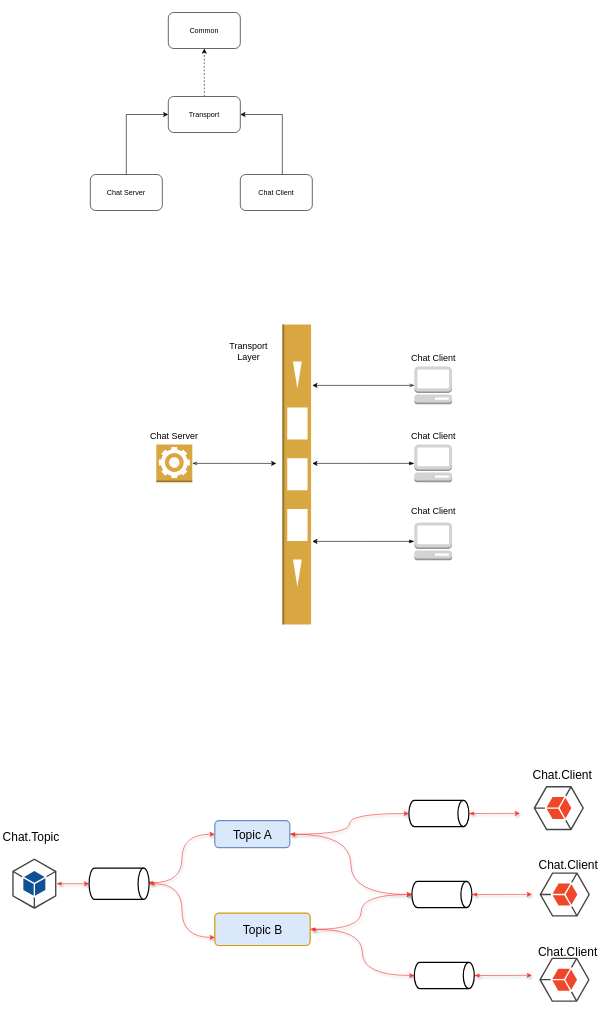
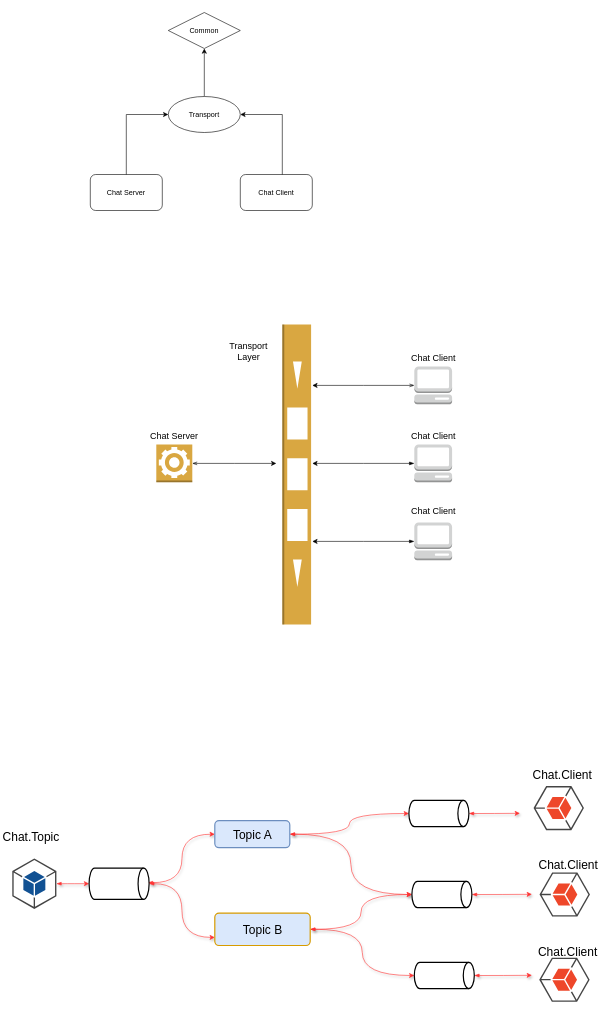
  <mxCell id="0" />
  <mxCell id="1" parent="0" />
- <mxCell id="2" value="Common" style="rounded=1;whiteSpace=wrap;html=1;" vertex="1" parent="1"><mxGeometry x="280" y="20" width="120" height="60" as="geometry" /></mxCell>
+ <mxCell id="2" value="Common" style="rhombus;whiteSpace=wrap;html=1;" vertex="1" parent="1"><mxGeometry x="280" y="20" width="120" height="60" as="geometry" /></mxCell>
  <mxCell id="3" value="Chat Server" style="rounded=1;whiteSpace=wrap;html=1;" vertex="1" parent="1"><mxGeometry x="150" y="290" width="120" height="60" as="geometry" /></mxCell>
- <mxCell id="4" style="edgeStyle=orthogonalEdgeStyle;rounded=0;orthogonalLoop=1;jettySize=auto;html=1;entryX=0.5;entryY=1;entryDx=0;entryDy=0;dashed=1;" edge="1" parent="1" source="5" target="2"><mxGeometry relative="1" as="geometry" /></mxCell>
- <mxCell id="5" value="Transport" style="rounded=1;whiteSpace=wrap;html=1;" vertex="1" parent="1"><mxGeometry x="280" y="160" width="120" height="60" as="geometry" /></mxCell>
+ <mxCell id="4" style="edgeStyle=orthogonalEdgeStyle;rounded=0;orthogonalLoop=1;jettySize=auto;html=1;entryX=0.5;entryY=1;entryDx=0;entryDy=0;" edge="1" parent="1" source="5" target="2"><mxGeometry relative="1" as="geometry" /></mxCell>
+ <mxCell id="5" value="Transport" style="ellipse;whiteSpace=wrap;html=1;" vertex="1" parent="1"><mxGeometry x="280" y="160" width="120" height="60" as="geometry" /></mxCell>
  <mxCell id="6" value="Chat Client" style="rounded=1;whiteSpace=wrap;html=1;" vertex="1" parent="1"><mxGeometry x="400" y="290" width="120" height="60" as="geometry" /></mxCell>
  <mxCell id="7" value="" style="endArrow=classic;html=1;rounded=0;entryX=0;entryY=0.5;entryDx=0;entryDy=0;" edge="1" parent="1" target="5"><mxGeometry width="50" height="50" relative="1" as="geometry"><mxPoint x="210" y="290" as="sourcePoint" /><mxPoint x="210" y="180" as="targetPoint" /><Array as="points"><mxPoint x="210" y="190" /></Array></mxGeometry></mxCell>
  <mxCell id="8" value="" style="endArrow=classic;html=1;rounded=0;entryX=1;entryY=0.5;entryDx=0;entryDy=0;" edge="1" parent="1" target="5"><mxGeometry width="50" height="50" relative="1" as="geometry"><mxPoint x="470" y="290" as="sourcePoint" /><mxPoint x="520" y="240" as="targetPoint" /><Array as="points"><mxPoint x="470" y="190" /></Array></mxGeometry></mxCell>
  <mxCell id="9" style="edgeStyle=orthogonalEdgeStyle;rounded=0;orthogonalLoop=1;jettySize=auto;html=1;fontSize=15;startArrow=blockThin;startFill=1;" edge="1" parent="1" source="10"><mxGeometry relative="1" as="geometry"><mxPoint x="520" y="901.5" as="targetPoint" /></mxGeometry></mxCell>
  <mxCell id="10" value="" style="dashed=0;html=1;shape=mxgraph.aws3.management_console;fillColor=#D2D3D3;gradientColor=none;rounded=1;shadow=0;comic=0;strokeColor=#E6E6E6;strokeWidth=6;fontFamily=Verdana;fontSize=12;fontColor=#000000;" vertex="1" parent="1"><mxGeometry x="690" y="870" width="63" height="63" as="geometry" /></mxCell>
  <mxCell id="11" value="Chat Client" style="text;html=1;strokeColor=none;fillColor=none;align=center;verticalAlign=middle;whiteSpace=wrap;rounded=0;fontStyle=0;fontSize=15;" vertex="1" parent="1"><mxGeometry x="676.5" y="836" width="90" height="30" as="geometry" /></mxCell>
  <mxCell id="12" style="edgeStyle=orthogonalEdgeStyle;rounded=0;orthogonalLoop=1;jettySize=auto;html=1;fontSize=15;startArrow=blockThin;startFill=1;" edge="1" parent="1" source="13"><mxGeometry relative="1" as="geometry"><mxPoint x="520" y="771.5" as="targetPoint" /></mxGeometry></mxCell>
  <mxCell id="13" value="" style="dashed=0;html=1;shape=mxgraph.aws3.management_console;fillColor=#D2D3D3;gradientColor=none;rounded=1;shadow=0;comic=0;strokeColor=#E6E6E6;strokeWidth=6;fontFamily=Verdana;fontSize=12;fontColor=#000000;" vertex="1" parent="1"><mxGeometry x="690" y="740" width="63" height="63" as="geometry" /></mxCell>
  <mxCell id="14" value="Chat Client" style="text;html=1;strokeColor=none;fillColor=none;align=center;verticalAlign=middle;whiteSpace=wrap;rounded=0;fontStyle=0;fontSize=15;" vertex="1" parent="1"><mxGeometry x="676.5" y="710" width="90" height="30" as="geometry" /></mxCell>
  <mxCell id="15" style="edgeStyle=orthogonalEdgeStyle;rounded=0;orthogonalLoop=1;jettySize=auto;html=1;fontSize=15;startArrow=openThin;startFill=0;" edge="1" parent="1" source="16"><mxGeometry relative="1" as="geometry"><mxPoint x="520" y="641.5" as="targetPoint" /></mxGeometry></mxCell>
  <mxCell id="16" value="" style="dashed=0;html=1;shape=mxgraph.aws3.management_console;fillColor=#D2D3D3;gradientColor=none;rounded=1;shadow=0;comic=0;strokeColor=#E6E6E6;strokeWidth=6;fontFamily=Verdana;fontSize=12;fontColor=#000000;" vertex="1" parent="1"><mxGeometry x="690" y="610" width="63" height="63" as="geometry" /></mxCell>
  <mxCell id="17" value="Chat Client" style="text;html=1;strokeColor=none;fillColor=none;align=center;verticalAlign=middle;whiteSpace=wrap;rounded=0;fontStyle=0;fontSize=15;" vertex="1" parent="1"><mxGeometry x="676.5" y="580" width="90" height="30" as="geometry" /></mxCell>
  <mxCell id="18" value="" style="outlineConnect=0;dashed=0;verticalLabelPosition=bottom;verticalAlign=top;align=center;html=1;shape=mxgraph.aws3.queue;fillColor=#D9A741;gradientColor=none;direction=south;" vertex="1" parent="1"><mxGeometry x="470" y="540" width="48" height="500" as="geometry" /></mxCell>
  <mxCell id="19" value="Transport Layer" style="text;html=1;strokeColor=none;fillColor=none;align=center;verticalAlign=middle;whiteSpace=wrap;rounded=0;fontStyle=0;fontSize=15;" vertex="1" parent="1"><mxGeometry x="369" y="570" width="90" height="30" as="geometry" /></mxCell>
  <mxCell id="20" style="edgeStyle=orthogonalEdgeStyle;rounded=0;orthogonalLoop=1;jettySize=auto;html=1;fontSize=15;startArrow=openThin;startFill=0;" edge="1" parent="1" source="21"><mxGeometry relative="1" as="geometry"><mxPoint x="460" y="771.5" as="targetPoint" /></mxGeometry></mxCell>
  <mxCell id="21" value="" style="outlineConnect=0;dashed=0;verticalLabelPosition=bottom;verticalAlign=top;align=center;html=1;shape=mxgraph.aws3.worker;fillColor=#D9A741;gradientColor=none;" vertex="1" parent="1"><mxGeometry x="260" y="740" width="60" height="63" as="geometry" /></mxCell>
  <mxCell id="22" value="Chat Server" style="text;html=1;strokeColor=none;fillColor=none;align=center;verticalAlign=middle;whiteSpace=wrap;rounded=0;fontStyle=0;fontSize=15;" vertex="1" parent="1"><mxGeometry x="245" y="710" width="90" height="30" as="geometry" /></mxCell>
  <mxCell id="23" style="edgeStyle=orthogonalEdgeStyle;curved=1;orthogonalLoop=1;jettySize=auto;html=1;exitX=1;exitY=0.5;exitDx=0;exitDy=0;exitPerimeter=0;entryX=0;entryY=0.5;entryDx=0;entryDy=0;entryPerimeter=0;shadow=1;startArrow=blockThin;startFill=1;strokeColor=#FF3333;fontSize=20;fontColor=#3333FF;" edge="1" parent="1" source="24" target="28"><mxGeometry relative="1" as="geometry" /></mxCell>
  <mxCell id="24" value="" style="outlineConnect=0;dashed=0;verticalLabelPosition=bottom;verticalAlign=top;align=center;html=1;shape=mxgraph.aws3.android;fillColor=#115193;gradientColor=none;fontSize=20;" vertex="1" parent="1"><mxGeometry x="20" y="1430" width="73.5" height="84" as="geometry" /></mxCell>
  <mxCell id="25" value="Chat.Topic" style="text;html=1;strokeColor=none;fillColor=none;align=center;verticalAlign=middle;whiteSpace=wrap;rounded=0;fontSize=20;" vertex="1" parent="1"><mxGeometry x="30" y="1384" width="42.5" height="20" as="geometry" /></mxCell>
  <mxCell id="26" style="edgeStyle=orthogonalEdgeStyle;curved=1;orthogonalLoop=1;jettySize=auto;html=1;entryX=0;entryY=0.5;entryDx=0;entryDy=0;shadow=1;startArrow=blockThin;startFill=1;strokeColor=#FF3333;fontSize=20;fontColor=#3333FF;exitX=0.98;exitY=0.467;exitDx=0;exitDy=0;exitPerimeter=0;" edge="1" parent="1" source="28" target="31"><mxGeometry relative="1" as="geometry"><mxPoint x="256" y="1471" as="sourcePoint" /></mxGeometry></mxCell>
  <mxCell id="27" style="edgeStyle=orthogonalEdgeStyle;curved=1;orthogonalLoop=1;jettySize=auto;html=1;exitX=1;exitY=0.5;exitDx=0;exitDy=0;exitPerimeter=0;entryX=0;entryY=0.75;entryDx=0;entryDy=0;shadow=1;startArrow=blockThin;startFill=1;strokeColor=#FF3333;fontSize=20;fontColor=#3333FF;" edge="1" parent="1" source="28" target="34"><mxGeometry relative="1" as="geometry" /></mxCell>
  <mxCell id="28" value="" style="strokeWidth=2;html=1;shape=mxgraph.flowchart.direct_data;whiteSpace=wrap;fontSize=20;fontColor=#3333FF;" vertex="1" parent="1"><mxGeometry x="148" y="1446" width="100" height="52" as="geometry" /></mxCell>
  <mxCell id="29" style="edgeStyle=orthogonalEdgeStyle;curved=1;orthogonalLoop=1;jettySize=auto;html=1;exitX=1;exitY=0.5;exitDx=0;exitDy=0;shadow=1;startArrow=blockThin;startFill=1;strokeColor=#FF3333;fontSize=20;fontColor=#3333FF;" edge="1" parent="1" source="31" target="36"><mxGeometry relative="1" as="geometry" /></mxCell>
  <mxCell id="30" style="edgeStyle=orthogonalEdgeStyle;curved=1;orthogonalLoop=1;jettySize=auto;html=1;exitX=1;exitY=0.5;exitDx=0;exitDy=0;entryX=0;entryY=0.5;entryDx=0;entryDy=0;entryPerimeter=0;shadow=1;startArrow=blockThin;startFill=1;strokeColor=#FF3333;fontSize=20;fontColor=#3333FF;" edge="1" parent="1" source="31" target="44"><mxGeometry relative="1" as="geometry" /></mxCell>
  <mxCell id="31" value="Topic A" style="rounded=1;whiteSpace=wrap;html=1;absoluteArcSize=1;arcSize=14;strokeWidth=2;fontSize=20;fillColor=#dae8fc;strokeColor=#6c8ebf;" vertex="1" parent="1"><mxGeometry x="357.5" y="1367" width="125" height="45" as="geometry" /></mxCell>
  <mxCell id="32" style="edgeStyle=orthogonalEdgeStyle;curved=1;orthogonalLoop=1;jettySize=auto;html=1;exitX=1;exitY=0.5;exitDx=0;exitDy=0;entryX=0;entryY=0.5;entryDx=0;entryDy=0;entryPerimeter=0;shadow=1;startArrow=blockThin;startFill=1;strokeColor=#FF3333;fontSize=20;fontColor=#3333FF;" edge="1" parent="1" source="34" target="46"><mxGeometry relative="1" as="geometry" /></mxCell>
  <mxCell id="33" style="edgeStyle=orthogonalEdgeStyle;curved=1;orthogonalLoop=1;jettySize=auto;html=1;exitX=1;exitY=0.5;exitDx=0;exitDy=0;entryX=0;entryY=0.5;entryDx=0;entryDy=0;entryPerimeter=0;shadow=1;startArrow=blockThin;startFill=1;strokeColor=#FF3333;fontSize=20;fontColor=#3333FF;" edge="1" parent="1" source="34" target="44"><mxGeometry relative="1" as="geometry" /></mxCell>
  <mxCell id="34" value="Topic B" style="rounded=1;whiteSpace=wrap;html=1;absoluteArcSize=1;arcSize=14;strokeWidth=2;fontSize=20;fillColor=#dae8fc;strokeColor=#d79b00;" vertex="1" parent="1"><mxGeometry x="357.5" y="1521" width="159" height="54" as="geometry" /></mxCell>
  <mxCell id="35" style="edgeStyle=orthogonalEdgeStyle;curved=1;orthogonalLoop=1;jettySize=auto;html=1;exitX=1;exitY=0.5;exitDx=0;exitDy=0;exitPerimeter=0;shadow=1;startArrow=blockThin;startFill=1;strokeColor=#FF3333;fontSize=20;fontColor=#3333FF;" edge="1" parent="1" source="36"><mxGeometry relative="1" as="geometry"><mxPoint x="866" y="1354.667" as="targetPoint" /></mxGeometry></mxCell>
  <mxCell id="36" value="" style="strokeWidth=2;html=1;shape=mxgraph.flowchart.direct_data;whiteSpace=wrap;fontSize=20;fontColor=#3333FF;" vertex="1" parent="1"><mxGeometry x="681" y="1333" width="100" height="44" as="geometry" /></mxCell>
  <mxCell id="37" value="" style="outlineConnect=0;dashed=0;verticalLabelPosition=bottom;verticalAlign=top;align=center;html=1;shape=mxgraph.aws3.android;fillColor=#EE472A;gradientColor=none;fontSize=20;direction=south;" vertex="1" parent="1"><mxGeometry x="888.75" y="1309.25" width="84" height="73.5" as="geometry" /></mxCell>
  <mxCell id="38" value="Chat.Client" style="text;html=1;strokeColor=none;fillColor=none;align=center;verticalAlign=middle;whiteSpace=wrap;rounded=0;fontSize=20;" vertex="1" parent="1"><mxGeometry x="916.5" y="1280" width="40" height="20" as="geometry" /></mxCell>
  <mxCell id="39" value="" style="outlineConnect=0;dashed=0;verticalLabelPosition=bottom;verticalAlign=top;align=center;html=1;shape=mxgraph.aws3.android;fillColor=#EE472A;gradientColor=none;fontSize=20;direction=south;" vertex="1" parent="1"><mxGeometry x="898.75" y="1453.25" width="84" height="73.5" as="geometry" /></mxCell>
  <mxCell id="40" value="Chat.Client" style="text;html=1;strokeColor=none;fillColor=none;align=center;verticalAlign=middle;whiteSpace=wrap;rounded=0;fontSize=20;" vertex="1" parent="1"><mxGeometry x="926.5" y="1430" width="40" height="20" as="geometry" /></mxCell>
  <mxCell id="41" value="" style="outlineConnect=0;dashed=0;verticalLabelPosition=bottom;verticalAlign=top;align=center;html=1;shape=mxgraph.aws3.android;fillColor=#EE472A;gradientColor=none;fontSize=20;direction=south;" vertex="1" parent="1"><mxGeometry x="898.25" y="1595.25" width="84" height="73.5" as="geometry" /></mxCell>
  <mxCell id="42" value="Chat.Client" style="text;html=1;strokeColor=none;fillColor=none;align=center;verticalAlign=middle;whiteSpace=wrap;rounded=0;fontSize=20;" vertex="1" parent="1"><mxGeometry x="926" y="1575" width="40" height="20" as="geometry" /></mxCell>
  <mxCell id="43" style="edgeStyle=orthogonalEdgeStyle;curved=1;orthogonalLoop=1;jettySize=auto;html=1;exitX=1;exitY=0.5;exitDx=0;exitDy=0;exitPerimeter=0;shadow=1;startArrow=blockThin;startFill=1;strokeColor=#FF3333;fontSize=20;fontColor=#3333FF;" edge="1" parent="1" source="44"><mxGeometry relative="1" as="geometry"><mxPoint x="886" y="1489.667" as="targetPoint" /></mxGeometry></mxCell>
  <mxCell id="44" value="" style="strokeWidth=2;html=1;shape=mxgraph.flowchart.direct_data;whiteSpace=wrap;fontSize=20;fontColor=#3333FF;" vertex="1" parent="1"><mxGeometry x="686" y="1468" width="100" height="44" as="geometry" /></mxCell>
  <mxCell id="45" style="edgeStyle=orthogonalEdgeStyle;curved=1;orthogonalLoop=1;jettySize=auto;html=1;exitX=1;exitY=0.5;exitDx=0;exitDy=0;exitPerimeter=0;shadow=1;startArrow=blockThin;startFill=1;strokeColor=#FF3333;fontSize=20;fontColor=#3333FF;" edge="1" parent="1" source="46"><mxGeometry relative="1" as="geometry"><mxPoint x="886" y="1624.667" as="targetPoint" /></mxGeometry></mxCell>
  <mxCell id="46" value="" style="strokeWidth=2;html=1;shape=mxgraph.flowchart.direct_data;whiteSpace=wrap;fontSize=20;fontColor=#3333FF;" vertex="1" parent="1"><mxGeometry x="690" y="1603" width="100" height="44" as="geometry" /></mxCell>
